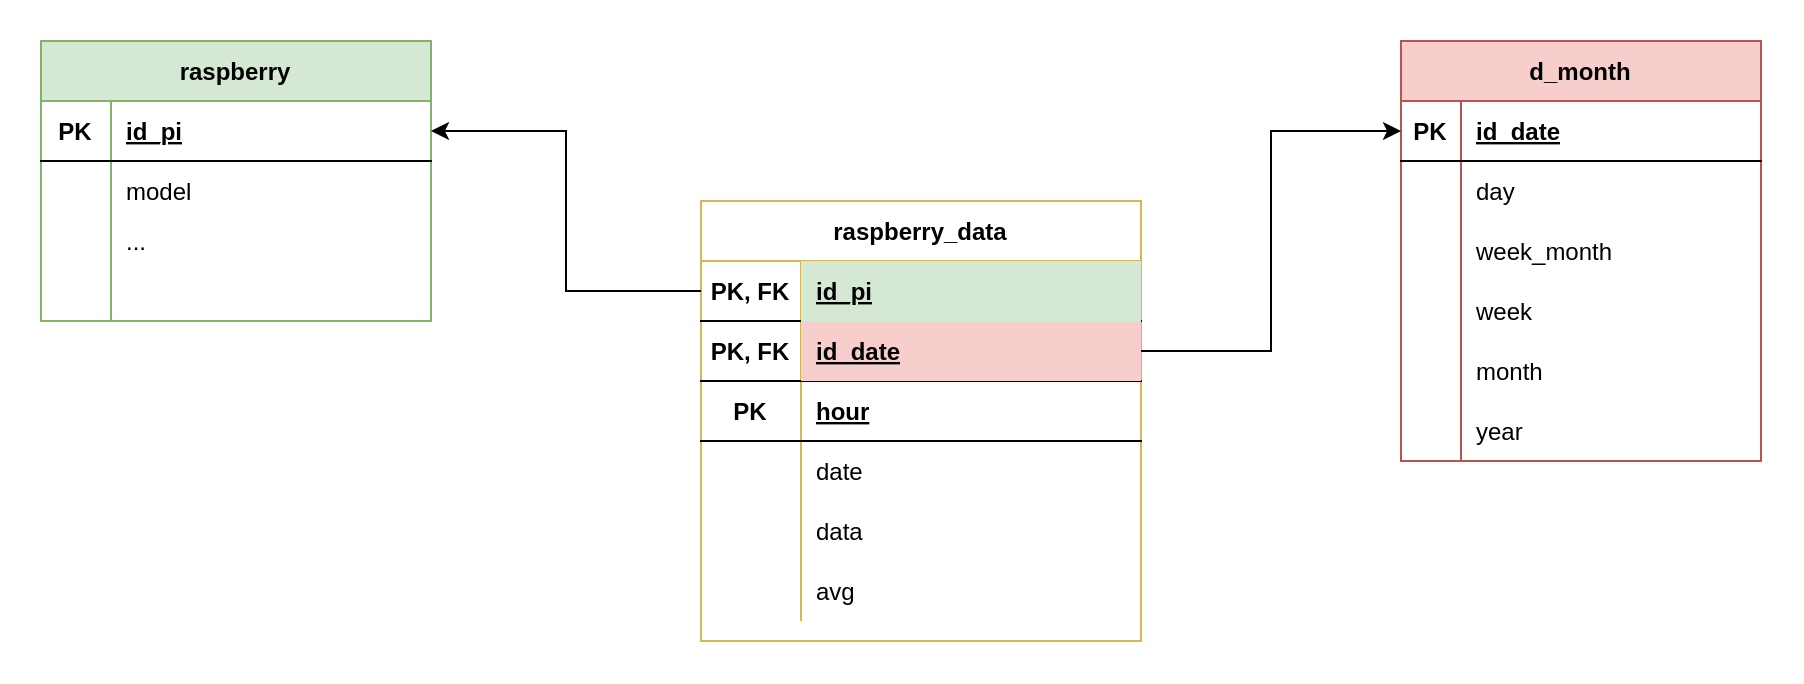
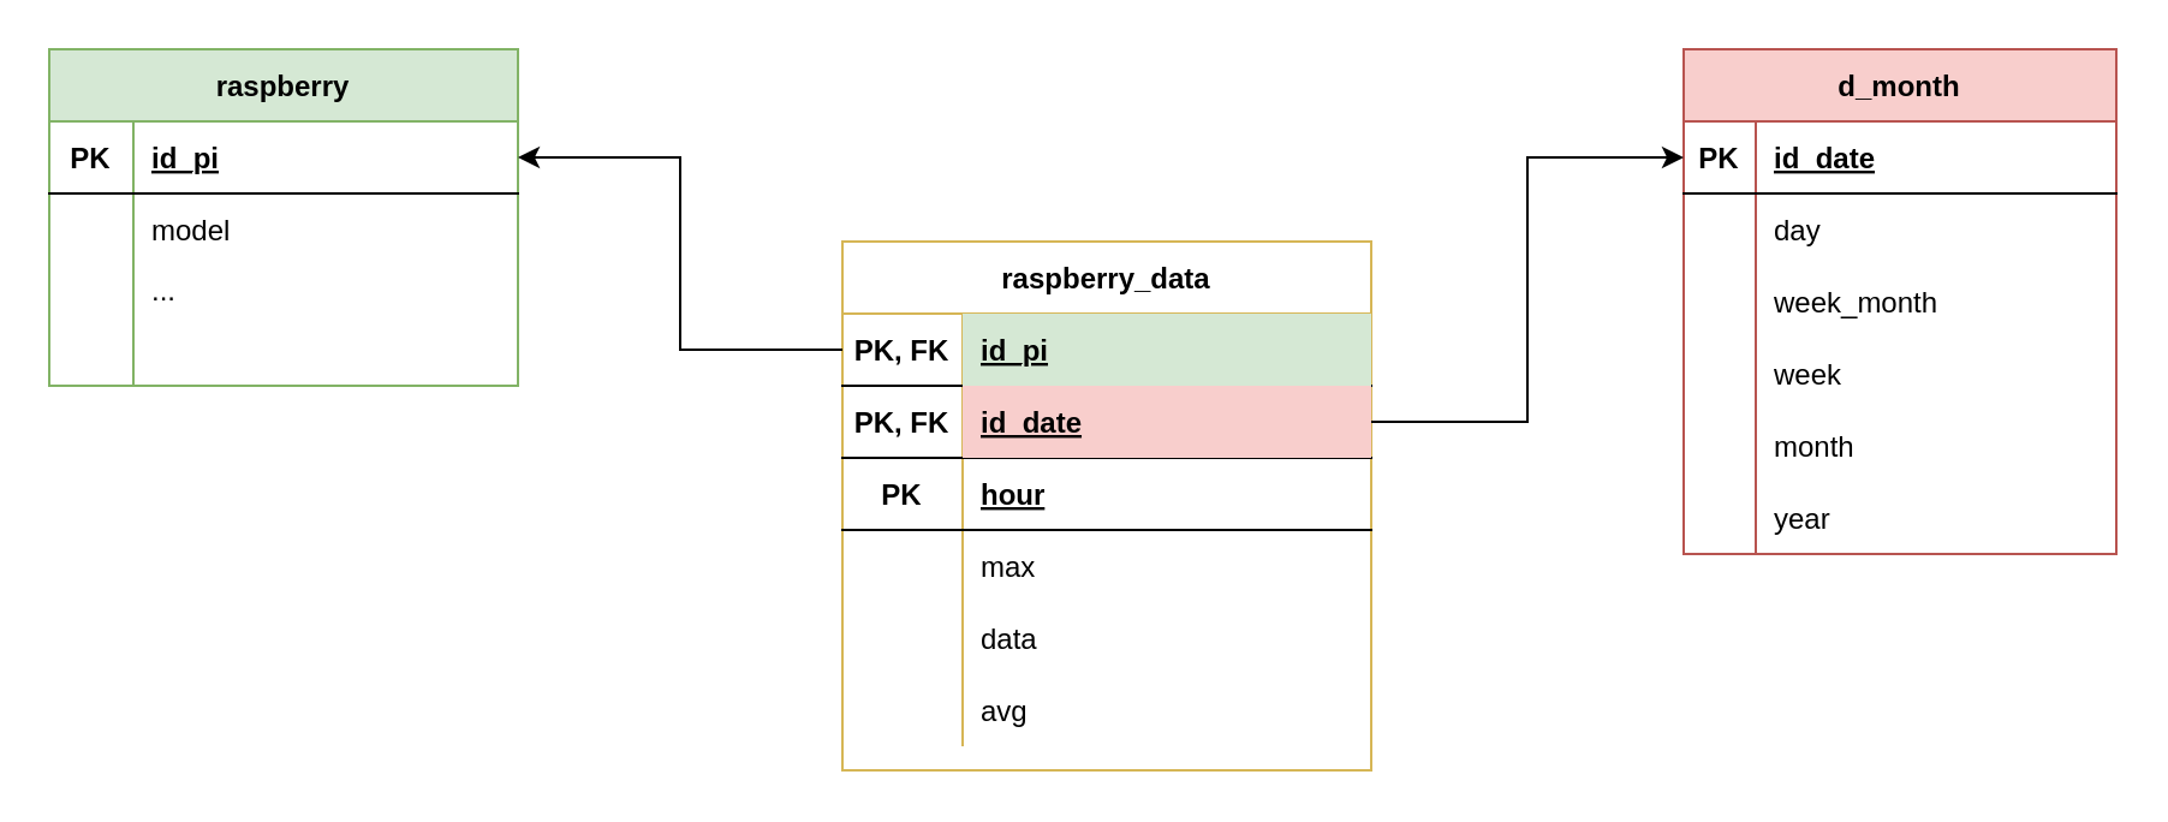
  <mxCell id="0" />
  <mxCell id="1" parent="0" />
  <mxCell id="2" value="raspberry" style="shape=table;startSize=30;container=1;collapsible=1;childLayout=tableLayout;fixedRows=1;rowLines=0;fontStyle=1;align=center;resizeLast=1;fillColor=#d5e8d4;strokeColor=#82b366;" vertex="1" parent="1"><mxGeometry x="20" y="20" width="195" height="140" as="geometry"><mxRectangle x="420" y="270" width="90" height="30" as="alternateBounds" /></mxGeometry></mxCell>
  <mxCell id="3" value="" style="shape=tableRow;horizontal=0;startSize=0;swimlaneHead=0;swimlaneBody=0;fillColor=none;collapsible=0;dropTarget=0;points=[[0,0.5],[1,0.5]];portConstraint=eastwest;top=0;left=0;right=0;bottom=1;" vertex="1" parent="2"><mxGeometry y="30" width="195" height="30" as="geometry" /></mxCell>
  <mxCell id="4" value="PK" style="shape=partialRectangle;connectable=0;fillColor=none;top=0;left=0;bottom=0;right=0;fontStyle=1;overflow=hidden;" vertex="1" parent="3"><mxGeometry width="35" height="30" as="geometry"><mxRectangle width="35" height="30" as="alternateBounds" /></mxGeometry></mxCell>
  <mxCell id="5" value="id_pi" style="shape=partialRectangle;connectable=0;fillColor=none;top=0;left=0;bottom=0;right=0;align=left;spacingLeft=6;fontStyle=5;overflow=hidden;" vertex="1" parent="3"><mxGeometry x="35" width="160" height="30" as="geometry"><mxRectangle width="160" height="30" as="alternateBounds" /></mxGeometry></mxCell>
  <mxCell id="6" value="" style="shape=tableRow;horizontal=0;startSize=0;swimlaneHead=0;swimlaneBody=0;fillColor=none;collapsible=0;dropTarget=0;points=[[0,0.5],[1,0.5]];portConstraint=eastwest;top=0;left=0;right=0;bottom=0;" vertex="1" parent="2"><mxGeometry y="60" width="195" height="30" as="geometry" /></mxCell>
  <mxCell id="7" value="" style="shape=partialRectangle;connectable=0;fillColor=none;top=0;left=0;bottom=0;right=0;editable=1;overflow=hidden;" vertex="1" parent="6"><mxGeometry width="35" height="30" as="geometry"><mxRectangle width="35" height="30" as="alternateBounds" /></mxGeometry></mxCell>
  <mxCell id="8" value="model" style="shape=partialRectangle;connectable=0;fillColor=none;top=0;left=0;bottom=0;right=0;align=left;spacingLeft=6;overflow=hidden;" vertex="1" parent="6"><mxGeometry x="35" width="160" height="30" as="geometry"><mxRectangle width="160" height="30" as="alternateBounds" /></mxGeometry></mxCell>
  <mxCell id="9" value="" style="shape=tableRow;horizontal=0;startSize=0;swimlaneHead=0;swimlaneBody=0;fillColor=none;collapsible=0;dropTarget=0;points=[[0,0.5],[1,0.5]];portConstraint=eastwest;top=0;left=0;right=0;bottom=0;" vertex="1" parent="2"><mxGeometry y="90" width="195" height="20" as="geometry" /></mxCell>
  <mxCell id="10" value="" style="shape=partialRectangle;connectable=0;fillColor=none;top=0;left=0;bottom=0;right=0;editable=1;overflow=hidden;" vertex="1" parent="9"><mxGeometry width="35" height="20" as="geometry"><mxRectangle width="35" height="20" as="alternateBounds" /></mxGeometry></mxCell>
  <mxCell id="11" value="..." style="shape=partialRectangle;connectable=0;fillColor=none;top=0;left=0;bottom=0;right=0;align=left;spacingLeft=6;overflow=hidden;" vertex="1" parent="9"><mxGeometry x="35" width="160" height="20" as="geometry"><mxRectangle width="160" height="20" as="alternateBounds" /></mxGeometry></mxCell>
  <mxCell id="12" value="" style="shape=tableRow;horizontal=0;startSize=0;swimlaneHead=0;swimlaneBody=0;fillColor=none;collapsible=0;dropTarget=0;points=[[0,0.5],[1,0.5]];portConstraint=eastwest;top=0;left=0;right=0;bottom=0;" vertex="1" parent="2"><mxGeometry y="110" width="195" height="30" as="geometry" /></mxCell>
  <mxCell id="13" value="" style="shape=partialRectangle;connectable=0;fillColor=none;top=0;left=0;bottom=0;right=0;editable=1;overflow=hidden;" vertex="1" parent="12"><mxGeometry width="35" height="30" as="geometry"><mxRectangle width="35" height="30" as="alternateBounds" /></mxGeometry></mxCell>
  <mxCell id="14" value="" style="shape=partialRectangle;connectable=0;fillColor=none;top=0;left=0;bottom=0;right=0;align=left;spacingLeft=6;overflow=hidden;" vertex="1" parent="12"><mxGeometry x="35" width="160" height="30" as="geometry"><mxRectangle width="160" height="30" as="alternateBounds" /></mxGeometry></mxCell>
  <mxCell id="15" value="d_month" style="shape=table;startSize=30;container=1;collapsible=1;childLayout=tableLayout;fixedRows=1;rowLines=0;fontStyle=1;align=center;resizeLast=1;fillColor=#f8cecc;strokeColor=#b85450;shadow=0;rounded=0;sketch=0;" vertex="1" parent="1"><mxGeometry x="700" y="20" width="180" height="210" as="geometry" /></mxCell>
  <mxCell id="16" value="" style="shape=tableRow;horizontal=0;startSize=0;swimlaneHead=0;swimlaneBody=0;fillColor=none;collapsible=0;dropTarget=0;points=[[0,0.5],[1,0.5]];portConstraint=eastwest;top=0;left=0;right=0;bottom=1;" vertex="1" parent="15"><mxGeometry y="30" width="180" height="30" as="geometry" /></mxCell>
  <mxCell id="17" value="PK" style="shape=partialRectangle;connectable=0;fillColor=none;top=0;left=0;bottom=0;right=0;fontStyle=1;overflow=hidden;" vertex="1" parent="16"><mxGeometry width="30" height="30" as="geometry"><mxRectangle width="30" height="30" as="alternateBounds" /></mxGeometry></mxCell>
  <mxCell id="18" value="id_date" style="shape=partialRectangle;connectable=0;fillColor=none;top=0;left=0;bottom=0;right=0;align=left;spacingLeft=6;fontStyle=5;overflow=hidden;" vertex="1" parent="16"><mxGeometry x="30" width="150" height="30" as="geometry"><mxRectangle width="150" height="30" as="alternateBounds" /></mxGeometry></mxCell>
  <mxCell id="19" value="" style="shape=tableRow;horizontal=0;startSize=0;swimlaneHead=0;swimlaneBody=0;fillColor=none;collapsible=0;dropTarget=0;points=[[0,0.5],[1,0.5]];portConstraint=eastwest;top=0;left=0;right=0;bottom=0;" vertex="1" parent="15"><mxGeometry y="60" width="180" height="30" as="geometry" /></mxCell>
  <mxCell id="20" value="" style="shape=partialRectangle;connectable=0;fillColor=none;top=0;left=0;bottom=0;right=0;editable=1;overflow=hidden;" vertex="1" parent="19"><mxGeometry width="30" height="30" as="geometry"><mxRectangle width="30" height="30" as="alternateBounds" /></mxGeometry></mxCell>
  <mxCell id="21" value="day" style="shape=partialRectangle;connectable=0;fillColor=none;top=0;left=0;bottom=0;right=0;align=left;spacingLeft=6;overflow=hidden;" vertex="1" parent="19"><mxGeometry x="30" width="150" height="30" as="geometry"><mxRectangle width="150" height="30" as="alternateBounds" /></mxGeometry></mxCell>
  <mxCell id="22" value="" style="shape=tableRow;horizontal=0;startSize=0;swimlaneHead=0;swimlaneBody=0;fillColor=none;collapsible=0;dropTarget=0;points=[[0,0.5],[1,0.5]];portConstraint=eastwest;top=0;left=0;right=0;bottom=0;" vertex="1" parent="15"><mxGeometry y="90" width="180" height="30" as="geometry" /></mxCell>
  <mxCell id="23" value="" style="shape=partialRectangle;connectable=0;fillColor=none;top=0;left=0;bottom=0;right=0;editable=1;overflow=hidden;" vertex="1" parent="22"><mxGeometry width="30" height="30" as="geometry"><mxRectangle width="30" height="30" as="alternateBounds" /></mxGeometry></mxCell>
  <mxCell id="24" value="week_month" style="shape=partialRectangle;connectable=0;fillColor=none;top=0;left=0;bottom=0;right=0;align=left;spacingLeft=6;overflow=hidden;strokeColor=#d6b656;" vertex="1" parent="22"><mxGeometry x="30" width="150" height="30" as="geometry"><mxRectangle width="150" height="30" as="alternateBounds" /></mxGeometry></mxCell>
  <mxCell id="25" value="" style="shape=tableRow;horizontal=0;startSize=0;swimlaneHead=0;swimlaneBody=0;fillColor=none;collapsible=0;dropTarget=0;points=[[0,0.5],[1,0.5]];portConstraint=eastwest;top=0;left=0;right=0;bottom=0;" vertex="1" parent="15"><mxGeometry y="120" width="180" height="30" as="geometry" /></mxCell>
  <mxCell id="26" value="" style="shape=partialRectangle;connectable=0;fillColor=none;top=0;left=0;bottom=0;right=0;editable=1;overflow=hidden;" vertex="1" parent="25"><mxGeometry width="30" height="30" as="geometry"><mxRectangle width="30" height="30" as="alternateBounds" /></mxGeometry></mxCell>
  <mxCell id="27" value="week" style="shape=partialRectangle;connectable=0;fillColor=none;top=0;left=0;bottom=0;right=0;align=left;spacingLeft=6;overflow=hidden;" vertex="1" parent="25"><mxGeometry x="30" width="150" height="30" as="geometry"><mxRectangle width="150" height="30" as="alternateBounds" /></mxGeometry></mxCell>
  <mxCell id="28" value="" style="shape=tableRow;horizontal=0;startSize=0;swimlaneHead=0;swimlaneBody=0;fillColor=none;collapsible=0;dropTarget=0;points=[[0,0.5],[1,0.5]];portConstraint=eastwest;top=0;left=0;right=0;bottom=0;" vertex="1" parent="15"><mxGeometry y="150" width="180" height="30" as="geometry" /></mxCell>
  <mxCell id="29" value="" style="shape=partialRectangle;connectable=0;fillColor=none;top=0;left=0;bottom=0;right=0;editable=1;overflow=hidden;" vertex="1" parent="28"><mxGeometry width="30" height="30" as="geometry"><mxRectangle width="30" height="30" as="alternateBounds" /></mxGeometry></mxCell>
  <mxCell id="30" value="month" style="shape=partialRectangle;connectable=0;fillColor=none;top=0;left=0;bottom=0;right=0;align=left;spacingLeft=6;overflow=hidden;" vertex="1" parent="28"><mxGeometry x="30" width="150" height="30" as="geometry"><mxRectangle width="150" height="30" as="alternateBounds" /></mxGeometry></mxCell>
  <mxCell id="31" value="" style="shape=tableRow;horizontal=0;startSize=0;swimlaneHead=0;swimlaneBody=0;fillColor=none;collapsible=0;dropTarget=0;points=[[0,0.5],[1,0.5]];portConstraint=eastwest;top=0;left=0;right=0;bottom=0;" vertex="1" parent="15"><mxGeometry y="180" width="180" height="30" as="geometry" /></mxCell>
  <mxCell id="32" value="" style="shape=partialRectangle;connectable=0;fillColor=none;top=0;left=0;bottom=0;right=0;editable=1;overflow=hidden;" vertex="1" parent="31"><mxGeometry width="30" height="30" as="geometry"><mxRectangle width="30" height="30" as="alternateBounds" /></mxGeometry></mxCell>
  <mxCell id="33" value="year" style="shape=partialRectangle;connectable=0;fillColor=none;top=0;left=0;bottom=0;right=0;align=left;spacingLeft=6;overflow=hidden;" vertex="1" parent="31"><mxGeometry x="30" width="150" height="30" as="geometry"><mxRectangle width="150" height="30" as="alternateBounds" /></mxGeometry></mxCell>
  <mxCell id="34" value="raspberry_data" style="shape=table;startSize=30;container=1;collapsible=1;childLayout=tableLayout;fixedRows=1;rowLines=0;fontStyle=1;align=center;resizeLast=1;rounded=0;shadow=0;sketch=0;fillColor=none;strokeColor=#d6b656;" vertex="1" parent="1"><mxGeometry x="350" y="100" width="220" height="220" as="geometry" /></mxCell>
  <mxCell id="35" value="" style="shape=tableRow;horizontal=0;startSize=0;swimlaneHead=0;swimlaneBody=0;fillColor=none;collapsible=0;dropTarget=0;points=[[0,0.5],[1,0.5]];portConstraint=eastwest;top=0;left=0;right=0;bottom=1;rounded=0;shadow=0;sketch=0;" vertex="1" parent="34"><mxGeometry y="30" width="220" height="30" as="geometry" /></mxCell>
  <mxCell id="36" value="PK, FK" style="shape=partialRectangle;connectable=0;fillColor=none;top=0;left=0;bottom=0;right=0;fontStyle=1;overflow=hidden;rounded=0;shadow=0;sketch=0;" vertex="1" parent="35"><mxGeometry width="50" height="30" as="geometry"><mxRectangle width="50" height="30" as="alternateBounds" /></mxGeometry></mxCell>
  <mxCell id="37" value="id_pi" style="shape=partialRectangle;connectable=0;fillColor=#d5e8d4;top=0;left=0;bottom=0;right=0;align=left;spacingLeft=6;fontStyle=5;overflow=hidden;rounded=0;shadow=0;sketch=0;strokeColor=#82b366;" vertex="1" parent="35"><mxGeometry x="50" width="170" height="30" as="geometry"><mxRectangle width="170" height="30" as="alternateBounds" /></mxGeometry></mxCell>
  <mxCell id="38" value="" style="shape=tableRow;horizontal=0;startSize=0;swimlaneHead=0;swimlaneBody=0;fillColor=none;collapsible=0;dropTarget=0;points=[[0,0.5],[1,0.5]];portConstraint=eastwest;top=0;left=0;right=0;bottom=1;rounded=0;shadow=0;sketch=0;" vertex="1" parent="34"><mxGeometry y="60" width="220" height="30" as="geometry" /></mxCell>
  <mxCell id="39" value="PK, FK" style="shape=partialRectangle;connectable=0;fillColor=none;top=0;left=0;bottom=0;right=0;fontStyle=1;overflow=hidden;rounded=0;shadow=0;sketch=0;" vertex="1" parent="38"><mxGeometry width="50" height="30" as="geometry"><mxRectangle width="50" height="30" as="alternateBounds" /></mxGeometry></mxCell>
  <mxCell id="40" value="id_date" style="shape=partialRectangle;connectable=0;fillColor=#f8cecc;top=0;left=0;bottom=0;right=0;align=left;spacingLeft=6;fontStyle=5;overflow=hidden;rounded=0;shadow=0;sketch=0;strokeColor=#b85450;" vertex="1" parent="38"><mxGeometry x="50" width="170" height="30" as="geometry"><mxRectangle width="170" height="30" as="alternateBounds" /></mxGeometry></mxCell>
  <mxCell id="41" value="" style="shape=tableRow;horizontal=0;startSize=0;swimlaneHead=0;swimlaneBody=0;fillColor=none;collapsible=0;dropTarget=0;points=[[0,0.5],[1,0.5]];portConstraint=eastwest;top=0;left=0;right=0;bottom=1;rounded=0;shadow=0;sketch=0;" vertex="1" parent="34"><mxGeometry y="90" width="220" height="30" as="geometry" /></mxCell>
  <mxCell id="42" value="PK" style="shape=partialRectangle;connectable=0;fillColor=none;top=0;left=0;bottom=0;right=0;fontStyle=1;overflow=hidden;rounded=0;shadow=0;sketch=0;" vertex="1" parent="41"><mxGeometry width="50" height="30" as="geometry"><mxRectangle width="50" height="30" as="alternateBounds" /></mxGeometry></mxCell>
  <mxCell id="43" value="hour" style="shape=partialRectangle;connectable=0;fillColor=none;top=0;left=0;bottom=0;right=0;align=left;spacingLeft=6;fontStyle=5;overflow=hidden;rounded=0;shadow=0;sketch=0;" vertex="1" parent="41"><mxGeometry x="50" width="170" height="30" as="geometry"><mxRectangle width="170" height="30" as="alternateBounds" /></mxGeometry></mxCell>
  <mxCell id="44" value="" style="shape=tableRow;horizontal=0;startSize=0;swimlaneHead=0;swimlaneBody=0;fillColor=none;collapsible=0;dropTarget=0;points=[[0,0.5],[1,0.5]];portConstraint=eastwest;top=0;left=0;right=0;bottom=0;rounded=0;shadow=0;sketch=0;" vertex="1" parent="34"><mxGeometry y="120" width="220" height="30" as="geometry" /></mxCell>
  <mxCell id="45" value="" style="shape=partialRectangle;connectable=0;fillColor=none;top=0;left=0;bottom=0;right=0;editable=1;overflow=hidden;rounded=0;shadow=0;sketch=0;" vertex="1" parent="44"><mxGeometry width="50" height="30" as="geometry"><mxRectangle width="50" height="30" as="alternateBounds" /></mxGeometry></mxCell>
- <mxCell id="46" value="date" style="shape=partialRectangle;connectable=0;fillColor=none;top=0;left=0;bottom=0;right=0;align=left;spacingLeft=6;overflow=hidden;rounded=0;shadow=0;sketch=0;" vertex="1" parent="44"><mxGeometry x="50" width="170" height="30" as="geometry"><mxRectangle width="170" height="30" as="alternateBounds" /></mxGeometry></mxCell>
+ <mxCell id="46" value="max" style="shape=partialRectangle;connectable=0;fillColor=none;top=0;left=0;bottom=0;right=0;align=left;spacingLeft=6;overflow=hidden;rounded=0;shadow=0;sketch=0;" vertex="1" parent="44"><mxGeometry x="50" width="170" height="30" as="geometry"><mxRectangle width="170" height="30" as="alternateBounds" /></mxGeometry></mxCell>
  <mxCell id="47" value="" style="shape=tableRow;horizontal=0;startSize=0;swimlaneHead=0;swimlaneBody=0;fillColor=none;collapsible=0;dropTarget=0;points=[[0,0.5],[1,0.5]];portConstraint=eastwest;top=0;left=0;right=0;bottom=0;rounded=0;shadow=0;sketch=0;" vertex="1" parent="34"><mxGeometry y="150" width="220" height="30" as="geometry" /></mxCell>
  <mxCell id="48" value="" style="shape=partialRectangle;connectable=0;fillColor=none;top=0;left=0;bottom=0;right=0;editable=1;overflow=hidden;rounded=0;shadow=0;sketch=0;" vertex="1" parent="47"><mxGeometry width="50" height="30" as="geometry"><mxRectangle width="50" height="30" as="alternateBounds" /></mxGeometry></mxCell>
  <mxCell id="49" value="data" style="shape=partialRectangle;connectable=0;fillColor=none;top=0;left=0;bottom=0;right=0;align=left;spacingLeft=6;overflow=hidden;rounded=0;shadow=0;sketch=0;" vertex="1" parent="47"><mxGeometry x="50" width="170" height="30" as="geometry"><mxRectangle width="170" height="30" as="alternateBounds" /></mxGeometry></mxCell>
  <mxCell id="50" value="" style="shape=tableRow;horizontal=0;startSize=0;swimlaneHead=0;swimlaneBody=0;fillColor=none;collapsible=0;dropTarget=0;points=[[0,0.5],[1,0.5]];portConstraint=eastwest;top=0;left=0;right=0;bottom=0;rounded=0;shadow=0;sketch=0;" vertex="1" parent="34"><mxGeometry y="180" width="220" height="30" as="geometry" /></mxCell>
  <mxCell id="51" value="" style="shape=partialRectangle;connectable=0;fillColor=none;top=0;left=0;bottom=0;right=0;editable=1;overflow=hidden;rounded=0;shadow=0;sketch=0;" vertex="1" parent="50"><mxGeometry width="50" height="30" as="geometry"><mxRectangle width="50" height="30" as="alternateBounds" /></mxGeometry></mxCell>
  <mxCell id="52" value="avg" style="shape=partialRectangle;connectable=0;fillColor=none;top=0;left=0;bottom=0;right=0;align=left;spacingLeft=6;overflow=hidden;rounded=0;shadow=0;sketch=0;" vertex="1" parent="50"><mxGeometry x="50" width="170" height="30" as="geometry"><mxRectangle width="170" height="30" as="alternateBounds" /></mxGeometry></mxCell>
  <mxCell id="53" style="edgeStyle=orthogonalEdgeStyle;rounded=0;orthogonalLoop=1;jettySize=auto;html=1;exitX=0;exitY=0.5;exitDx=0;exitDy=0;entryX=1;entryY=0.5;entryDx=0;entryDy=0;" edge="1" parent="1" source="35" target="3"><mxGeometry relative="1" as="geometry" /></mxCell>
  <mxCell id="54" style="edgeStyle=orthogonalEdgeStyle;rounded=0;orthogonalLoop=1;jettySize=auto;html=1;exitX=1;exitY=0.5;exitDx=0;exitDy=0;entryX=0;entryY=0.5;entryDx=0;entryDy=0;" edge="1" parent="1" source="38" target="16"><mxGeometry relative="1" as="geometry" /></mxCell>
